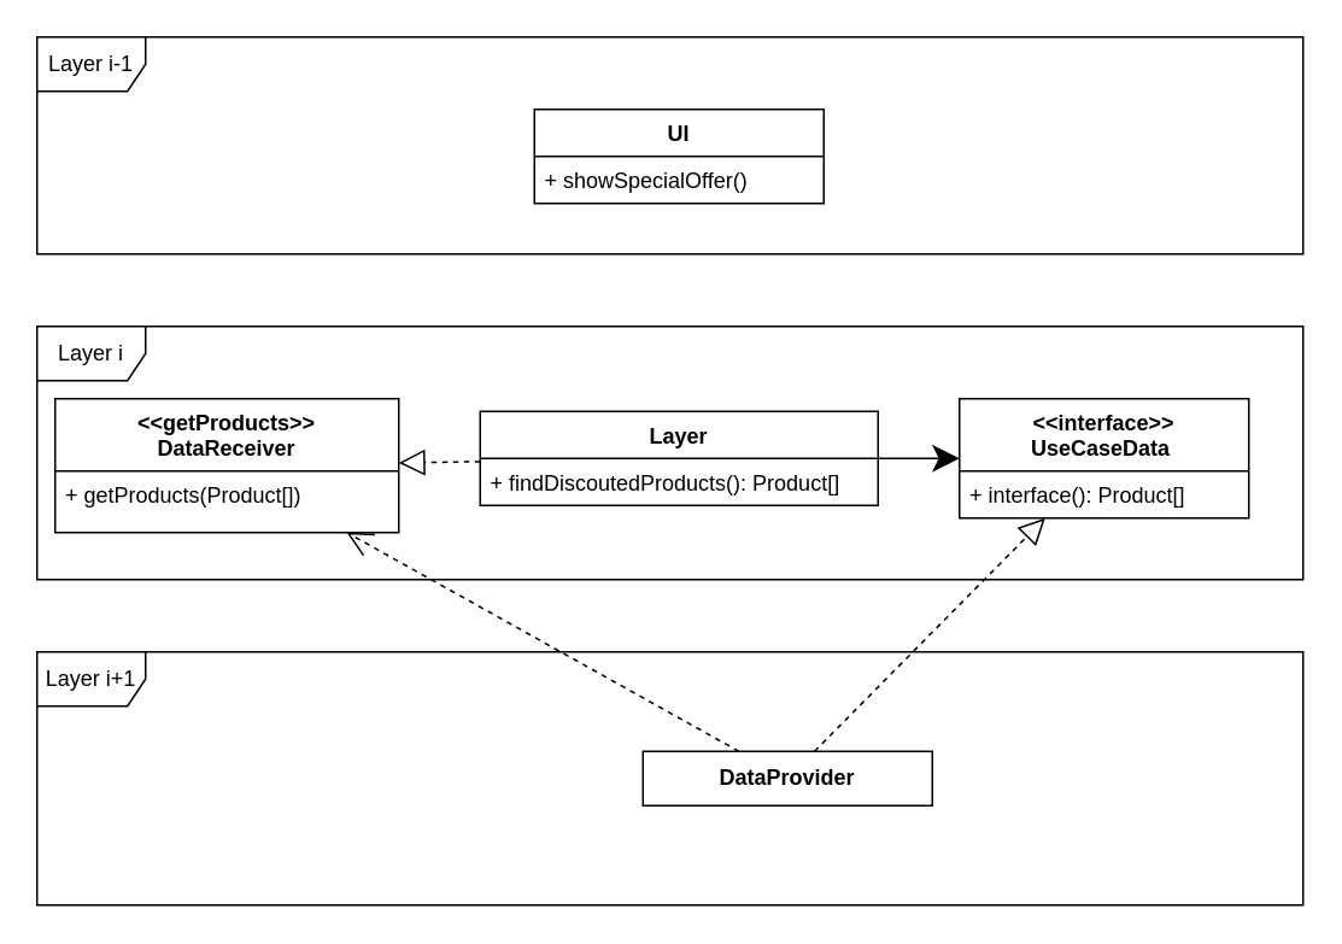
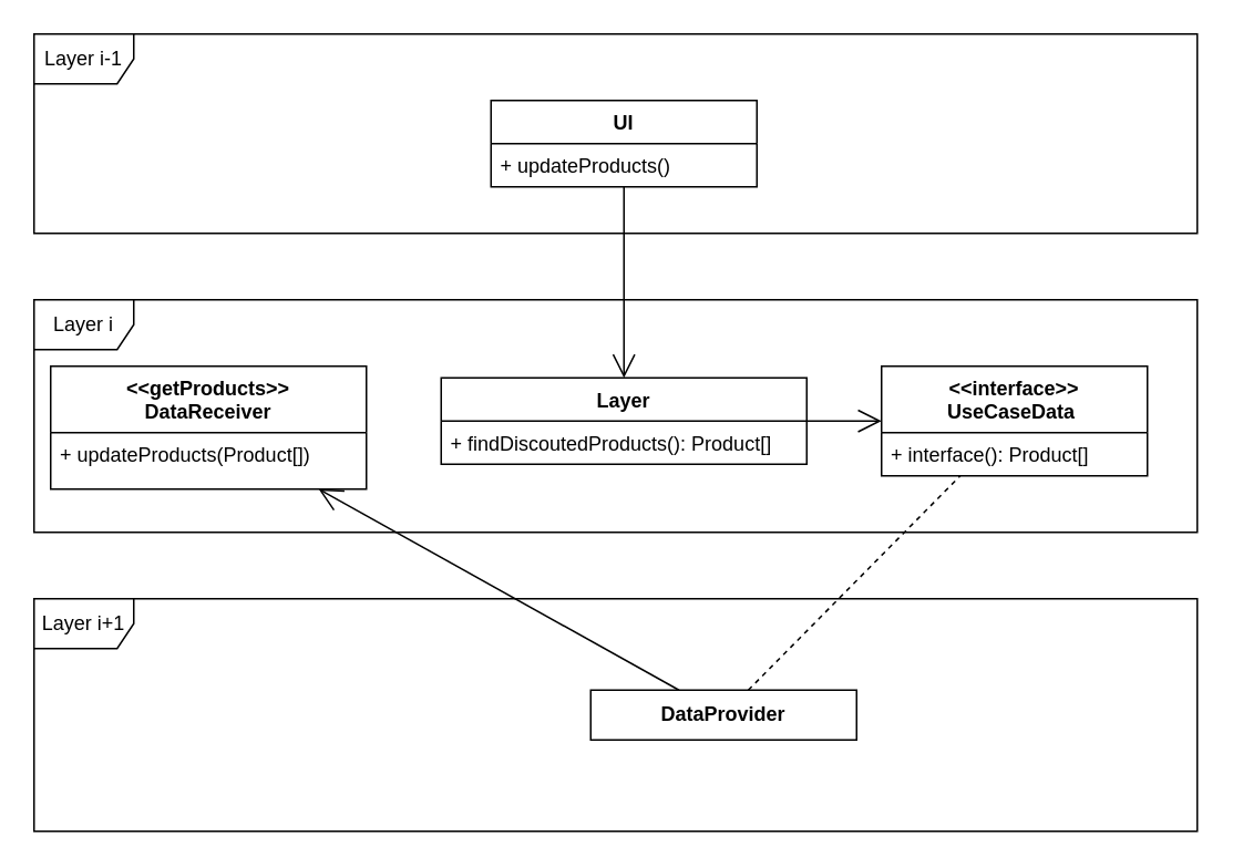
  <mxCell id="0" />
  <mxCell id="1" parent="0" />
  <mxCell id="2" value="Layer i-1" style="shape=umlFrame;whiteSpace=wrap;html=1;pointerEvents=0;" parent="1" vertex="1"><mxGeometry x="20" y="20" width="700" height="120" as="geometry" /></mxCell>
  <mxCell id="3" value="Layer i" style="shape=umlFrame;whiteSpace=wrap;html=1;pointerEvents=0;" parent="1" vertex="1"><mxGeometry x="20" y="180" width="700" height="140" as="geometry" /></mxCell>
  <mxCell id="4" value="Layer i+1" style="shape=umlFrame;whiteSpace=wrap;html=1;pointerEvents=0;" parent="1" vertex="1"><mxGeometry x="20" y="360" width="700" height="140" as="geometry" /></mxCell>
  <mxCell id="5" value="UI" style="swimlane;fontStyle=1;align=center;verticalAlign=top;childLayout=stackLayout;horizontal=1;startSize=26;horizontalStack=0;resizeParent=1;resizeParentMax=0;resizeLast=0;collapsible=1;marginBottom=0;whiteSpace=wrap;html=1;" parent="1" vertex="1"><mxGeometry x="295" y="60" width="160" height="52" as="geometry" /></mxCell>
- <mxCell id="6" value="+ showSpecialOffer()" style="text;strokeColor=none;fillColor=none;align=left;verticalAlign=top;spacingLeft=4;spacingRight=4;overflow=hidden;rotatable=0;points=[[0,0.5],[1,0.5]];portConstraint=eastwest;whiteSpace=wrap;html=1;" parent="5" vertex="1"><mxGeometry y="26" width="160" height="26" as="geometry" /></mxCell>
+ <mxCell id="6" value="+ updateProducts()" style="text;strokeColor=none;fillColor=none;align=left;verticalAlign=top;spacingLeft=4;spacingRight=4;overflow=hidden;rotatable=0;points=[[0,0.5],[1,0.5]];portConstraint=eastwest;whiteSpace=wrap;html=1;" parent="5" vertex="1"><mxGeometry y="26" width="160" height="26" as="geometry" /></mxCell>
  <mxCell id="7" value="Layer" style="swimlane;fontStyle=1;align=center;verticalAlign=top;childLayout=stackLayout;horizontal=1;startSize=26;horizontalStack=0;resizeParent=1;resizeParentMax=0;resizeLast=0;collapsible=1;marginBottom=0;whiteSpace=wrap;html=1;" parent="1" vertex="1"><mxGeometry x="265" y="227" width="220" height="52" as="geometry" /></mxCell>
  <mxCell id="8" value="+ findDiscoutedProducts(): Product[]" style="text;strokeColor=none;fillColor=none;align=left;verticalAlign=top;spacingLeft=4;spacingRight=4;overflow=hidden;rotatable=0;points=[[0,0.5],[1,0.5]];portConstraint=eastwest;whiteSpace=wrap;html=1;" parent="7" vertex="1"><mxGeometry y="26" width="220" height="26" as="geometry" /></mxCell>
- <mxCell id="9" value="" style="endArrow=classic;endFill=1;endSize=12;html=1;" parent="1" source="7" target="11" edge="1"><mxGeometry width="160" relative="1" as="geometry"><mxPoint x="200" y="260" as="sourcePoint" /><mxPoint x="360" y="260" as="targetPoint" /></mxGeometry></mxCell>
+ <mxCell id="9" value="" style="endArrow=open;endFill=1;endSize=12;html=1;" parent="1" source="7" target="11" edge="1"><mxGeometry width="160" relative="1" as="geometry"><mxPoint x="200" y="260" as="sourcePoint" /><mxPoint x="360" y="260" as="targetPoint" /></mxGeometry></mxCell>
+ <mxCell id="10" value="" style="endArrow=open;endFill=1;endSize=12;html=1;" parent="1" source="5" target="7" edge="1"><mxGeometry width="160" relative="1" as="geometry"><mxPoint x="200" y="260" as="sourcePoint" /><mxPoint x="360" y="260" as="targetPoint" /></mxGeometry></mxCell>
  <mxCell id="11" value="&amp;lt;&amp;lt;interface&amp;gt;&amp;gt;&lt;div&gt;UseCaseData&lt;span style=&quot;color: rgb(63, 63, 63); background-color: transparent;&quot;&gt;&amp;nbsp;&lt;/span&gt;&lt;/div&gt;" style="swimlane;fontStyle=1;align=center;verticalAlign=top;childLayout=stackLayout;horizontal=1;startSize=40;horizontalStack=0;resizeParent=1;resizeParentMax=0;resizeLast=0;collapsible=1;marginBottom=0;whiteSpace=wrap;html=1;" parent="1" vertex="1"><mxGeometry x="530" y="220" width="160" height="66" as="geometry" /></mxCell>
  <mxCell id="12" value="+ interface(): Product[]" style="text;strokeColor=none;fillColor=none;align=left;verticalAlign=top;spacingLeft=4;spacingRight=4;overflow=hidden;rotatable=0;points=[[0,0.5],[1,0.5]];portConstraint=eastwest;whiteSpace=wrap;html=1;" parent="11" vertex="1"><mxGeometry y="40" width="160" height="26" as="geometry" /></mxCell>
- <mxCell id="13" value="" style="endArrow=block;dashed=1;endFill=0;endSize=12;html=1;" parent="1" source="14" target="11" edge="1"><mxGeometry width="160" relative="1" as="geometry"><mxPoint x="400" y="380" as="sourcePoint" /><mxPoint x="480" y="360" as="targetPoint" /></mxGeometry></mxCell>
+ <mxCell id="13" value="" style="endArrow=none;dashed=1;endFill=0;endSize=12;html=1;" parent="1" source="14" target="11" edge="1"><mxGeometry width="160" relative="1" as="geometry"><mxPoint x="400" y="380" as="sourcePoint" /><mxPoint x="480" y="360" as="targetPoint" /></mxGeometry></mxCell>
  <mxCell id="14" value="&lt;span style=&quot;color: rgb(0, 0, 0); font-weight: 700;&quot;&gt;DataProvider&lt;/span&gt;" style="html=1;whiteSpace=wrap;" parent="1" vertex="1"><mxGeometry x="355" y="415" width="160" height="30" as="geometry" /></mxCell>
  <mxCell id="15" value="&lt;div&gt;&amp;lt;&amp;lt;getProducts&amp;gt;&amp;gt;&lt;/div&gt;DataReceiver" style="swimlane;fontStyle=1;align=center;verticalAlign=top;childLayout=stackLayout;horizontal=1;startSize=40;horizontalStack=0;resizeParent=1;resizeParentMax=0;resizeLast=0;collapsible=1;marginBottom=0;whiteSpace=wrap;html=1;" vertex="1" parent="1"><mxGeometry x="30" y="220" width="190" height="74" as="geometry" /></mxCell>
- <mxCell id="16" value="+ getProducts(Product[])" style="text;strokeColor=none;fillColor=none;align=left;verticalAlign=top;spacingLeft=4;spacingRight=4;overflow=hidden;rotatable=0;points=[[0,0.5],[1,0.5]];portConstraint=eastwest;whiteSpace=wrap;html=1;" vertex="1" parent="15"><mxGeometry y="40" width="190" height="34" as="geometry" /></mxCell>
- <mxCell id="17" value="" style="endArrow=open;endFill=1;endSize=12;html=1;dashed=1;" edge="1" parent="1" source="14" target="15"><mxGeometry width="160" relative="1" as="geometry"><mxPoint x="320" y="560" as="sourcePoint" /><mxPoint x="480" y="560" as="targetPoint" /></mxGeometry></mxCell>
- <mxCell id="18" value="" style="endArrow=block;dashed=1;endFill=0;endSize=12;html=1;" edge="1" parent="1" source="7" target="15"><mxGeometry width="160" relative="1" as="geometry"><mxPoint x="320" y="560" as="sourcePoint" /><mxPoint x="480" y="560" as="targetPoint" /></mxGeometry></mxCell>
+ <mxCell id="16" value="+ updateProducts(Product[])" style="text;strokeColor=none;fillColor=none;align=left;verticalAlign=top;spacingLeft=4;spacingRight=4;overflow=hidden;rotatable=0;points=[[0,0.5],[1,0.5]];portConstraint=eastwest;whiteSpace=wrap;html=1;" vertex="1" parent="15"><mxGeometry y="40" width="190" height="34" as="geometry" /></mxCell>
+ <mxCell id="17" value="" style="endArrow=open;endFill=1;endSize=12;html=1;" edge="1" parent="1" source="14" target="15"><mxGeometry width="160" relative="1" as="geometry"><mxPoint x="320" y="560" as="sourcePoint" /><mxPoint x="480" y="560" as="targetPoint" /></mxGeometry></mxCell>
